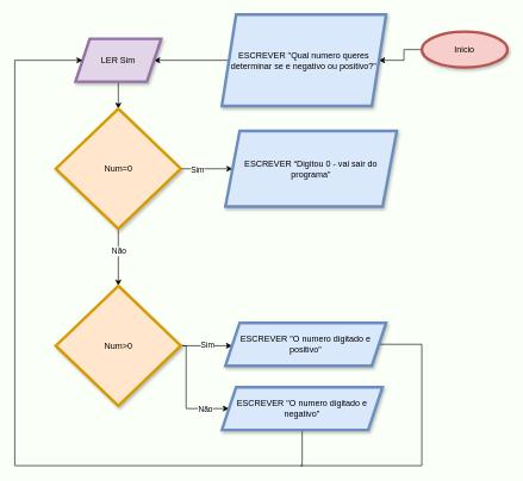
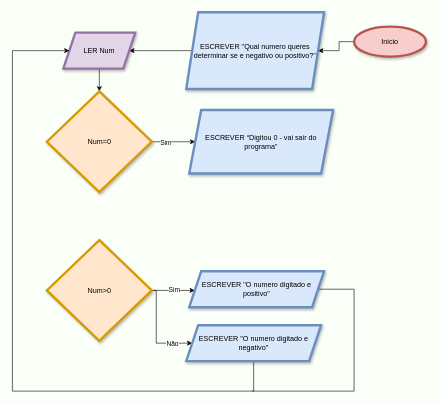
  <mxCell id="0" />
  <mxCell id="1" parent="0" />
  <mxCell id="2" value="" style="edgeStyle=orthogonalEdgeStyle;rounded=0;orthogonalLoop=1;jettySize=auto;html=1;" edge="1" parent="1" source="3" target="5"><mxGeometry relative="1" as="geometry" /></mxCell>
  <mxCell id="3" value="Inicio" style="ellipse;whiteSpace=wrap;html=1;fillColor=#f8cecc;strokeColor=#b85450;strokeWidth=4;shadow=1;" parent="1" vertex="1"><mxGeometry x="590" y="44" width="120" height="50" as="geometry" /></mxCell>
  <mxCell id="4" value="" style="edgeStyle=orthogonalEdgeStyle;rounded=0;orthogonalLoop=1;jettySize=auto;html=1;" parent="1" source="5" target="7" edge="1"><mxGeometry relative="1" as="geometry" /></mxCell>
  <mxCell id="5" value="ESCREVER &quot;Qual numero queres determinar se e negativo ou positivo?&quot;" style="shape=parallelogram;perimeter=parallelogramPerimeter;whiteSpace=wrap;html=1;fixedSize=1;fillColor=#dae8fc;strokeColor=#6c8ebf;strokeWidth=4;shadow=1;" parent="1" vertex="1"><mxGeometry x="310" y="20" width="230" height="128" as="geometry" /></mxCell>
  <mxCell id="6" value="" style="edgeStyle=orthogonalEdgeStyle;rounded=0;orthogonalLoop=1;jettySize=auto;html=1;" edge="1" parent="1" source="7" target="12"><mxGeometry relative="1" as="geometry"><Array as="points"><mxPoint x="165" y="258" /></Array></mxGeometry></mxCell>
- <mxCell id="7" value="LER Sim" style="shape=parallelogram;perimeter=parallelogramPerimeter;whiteSpace=wrap;html=1;fixedSize=1;fillColor=#e1d5e7;strokeColor=#9673a6;strokeWidth=4;shadow=1;" parent="1" vertex="1"><mxGeometry x="105" y="54" width="120" height="60" as="geometry" /></mxCell>
+ <mxCell id="7" value="LER Num" style="shape=parallelogram;perimeter=parallelogramPerimeter;whiteSpace=wrap;html=1;fixedSize=1;fillColor=#e1d5e7;strokeColor=#9673a6;strokeWidth=4;shadow=1;" parent="1" vertex="1"><mxGeometry x="105" y="54" width="120" height="60" as="geometry" /></mxCell>
  <mxCell id="8" value="" style="edgeStyle=orthogonalEdgeStyle;rounded=0;orthogonalLoop=1;jettySize=auto;html=1;" edge="1" parent="1" source="12" target="14"><mxGeometry relative="1" as="geometry" /></mxCell>
  <mxCell id="9" value="Sim" style="edgeLabel;html=1;align=center;verticalAlign=middle;resizable=0;points=[];" vertex="1" connectable="0" parent="8"><mxGeometry x="-0.362" y="-1" relative="1" as="geometry"><mxPoint as="offset" /></mxGeometry></mxCell>
- <mxCell id="10" value="" style="edgeStyle=orthogonalEdgeStyle;rounded=0;orthogonalLoop=1;jettySize=auto;html=1;" edge="1" parent="1" source="12" target="19"><mxGeometry relative="1" as="geometry" /></mxCell>
- <mxCell id="11" value="Não" style="edgeLabel;html=1;align=center;verticalAlign=middle;resizable=0;points=[];" vertex="1" connectable="0" parent="10"><mxGeometry x="-0.225" relative="1" as="geometry"><mxPoint as="offset" /></mxGeometry></mxCell>
  <mxCell id="12" value="Num=0" style="rhombus;whiteSpace=wrap;html=1;fillColor=#ffe6cc;strokeColor=#d79b00;strokeWidth=4;shadow=1;" vertex="1" parent="1"><mxGeometry x="77.5" y="152" width="175" height="168" as="geometry" /></mxCell>
  <mxCell id="13" style="edgeStyle=orthogonalEdgeStyle;rounded=0;orthogonalLoop=1;jettySize=auto;html=1;exitX=0.5;exitY=1;exitDx=0;exitDy=0;" edge="1" parent="1" source="12" target="12"><mxGeometry relative="1" as="geometry" /></mxCell>
  <mxCell id="14" value="ESCREVER&amp;nbsp;“Digitou 0 - vai sair do programa”" style="shape=parallelogram;perimeter=parallelogramPerimeter;whiteSpace=wrap;html=1;fixedSize=1;fillColor=#dae8fc;strokeColor=#6c8ebf;strokeWidth=4;shadow=1;" vertex="1" parent="1"><mxGeometry x="315" y="183" width="240" height="106" as="geometry" /></mxCell>
  <mxCell id="15" value="" style="edgeStyle=orthogonalEdgeStyle;rounded=0;orthogonalLoop=1;jettySize=auto;html=1;" edge="1" parent="1" source="19" target="21"><mxGeometry relative="1" as="geometry"><Array as="points"><mxPoint x="300" y="484" /><mxPoint x="300" y="484" /></Array></mxGeometry></mxCell>
  <mxCell id="16" value="Sim" style="edgeLabel;html=1;align=center;verticalAlign=middle;resizable=0;points=[];" vertex="1" connectable="0" parent="15"><mxGeometry x="0.016" y="2" relative="1" as="geometry"><mxPoint x="1" as="offset" /></mxGeometry></mxCell>
  <mxCell id="17" style="edgeStyle=orthogonalEdgeStyle;rounded=0;orthogonalLoop=1;jettySize=auto;html=1;entryX=0;entryY=0.5;entryDx=0;entryDy=0;" edge="1" parent="1" source="19" target="23"><mxGeometry relative="1" as="geometry"><Array as="points"><mxPoint x="260" y="484" /><mxPoint x="260" y="572" /></Array></mxGeometry></mxCell>
  <mxCell id="18" value="Não" style="edgeLabel;html=1;align=center;verticalAlign=middle;resizable=0;points=[];" vertex="1" connectable="0" parent="17"><mxGeometry x="0.55" relative="1" as="geometry"><mxPoint x="1" as="offset" /></mxGeometry></mxCell>
  <mxCell id="19" value="Num&amp;gt;0" style="rhombus;whiteSpace=wrap;html=1;fillColor=#ffe6cc;strokeColor=#d79b00;strokeWidth=4;shadow=1;" vertex="1" parent="1"><mxGeometry x="77.5" y="400" width="175" height="168" as="geometry" /></mxCell>
  <mxCell id="20" style="edgeStyle=orthogonalEdgeStyle;rounded=0;orthogonalLoop=1;jettySize=auto;html=1;endArrow=none;endFill=0;" edge="1" parent="1" source="21"><mxGeometry relative="1" as="geometry"><mxPoint x="420" y="652" as="targetPoint" /><Array as="points"><mxPoint x="590" y="482" /><mxPoint x="590" y="652" /></Array></mxGeometry></mxCell>
  <mxCell id="21" value="ESCREVER &quot;O numero digitado e positivo&quot;" style="shape=parallelogram;perimeter=parallelogramPerimeter;whiteSpace=wrap;html=1;fixedSize=1;fillColor=#dae8fc;strokeColor=#6c8ebf;strokeWidth=4;shadow=1;" vertex="1" parent="1"><mxGeometry x="315" y="452" width="225" height="60" as="geometry" /></mxCell>
  <mxCell id="22" style="edgeStyle=orthogonalEdgeStyle;rounded=0;orthogonalLoop=1;jettySize=auto;html=1;startSize=9;shadow=0;entryX=0;entryY=0.5;entryDx=0;entryDy=0;" edge="1" parent="1" source="23" target="7"><mxGeometry relative="1" as="geometry"><mxPoint x="90" y="122" as="targetPoint" /><Array as="points"><mxPoint x="423" y="652" /><mxPoint x="20" y="652" /><mxPoint x="20" y="84" /></Array></mxGeometry></mxCell>
  <mxCell id="23" value="ESCREVER &quot;O numero digitado e negativo&quot;" style="shape=parallelogram;perimeter=parallelogramPerimeter;whiteSpace=wrap;html=1;fixedSize=1;fillColor=#dae8fc;strokeColor=#6c8ebf;strokeWidth=4;shadow=1;" vertex="1" parent="1"><mxGeometry x="310" y="542" width="225" height="60" as="geometry" /></mxCell>
